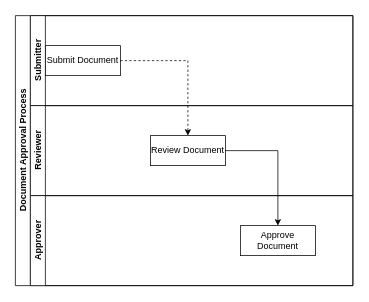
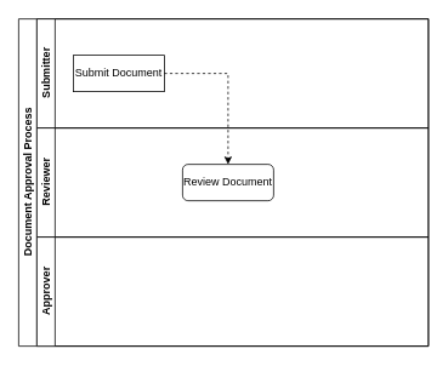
  <mxCell id="0" />
  <mxCell id="1" parent="0" />
  <mxCell id="2" value="Document Approval Process" style="swimlane;html=1;childLayout=stackLayout;resizeParent=1;resizeParentMax=0;horizontal=0;startSize=20;horizontalStack=0;" parent="1" vertex="1"><mxGeometry x="20" y="20" width="450" height="360" as="geometry" /></mxCell>
  <mxCell id="3" value="Submitter" style="swimlane;html=1;startSize=20;horizontal=0;" parent="2" vertex="1"><mxGeometry x="20" width="430" height="120" as="geometry" /></mxCell>
- <mxCell id="4" value="Submit Document" style="rounded=0;whiteSpace=wrap;html=1;fontFamily=Helvetica;fontSize=12;fontColor=#000000;align=center;" parent="3" vertex="1"><mxGeometry x="20" y="40" width="100" height="40" as="geometry" /></mxCell>
+ <mxCell id="4" value="Submit Document" style="rounded=0;whiteSpace=wrap;html=1;fontFamily=Helvetica;fontSize=12;fontColor=#000000;align=center;" parent="3" vertex="1"><mxGeometry x="40" y="40" width="100" height="40" as="geometry" /></mxCell>
  <mxCell id="5" value="Reviewer" style="swimlane;html=1;startSize=20;horizontal=0;" parent="2" vertex="1"><mxGeometry x="20" y="120" width="430" height="120" as="geometry" /></mxCell>
- <mxCell id="6" value="Review Document" style="rounded=0;whiteSpace=wrap;html=1;fontFamily=Helvetica;fontSize=12;fontColor=#000000;align=center;" parent="5" vertex="1"><mxGeometry x="160" y="40" width="100" height="40" as="geometry" /></mxCell>
+ <mxCell id="6" value="Review Document" style="whiteSpace=wrap;html=1;fontFamily=Helvetica;fontSize=12;fontColor=#000000;align=center;rounded=1;" parent="5" vertex="1"><mxGeometry x="160" y="40" width="100" height="40" as="geometry" /></mxCell>
  <mxCell id="7" value="Approver" style="swimlane;html=1;startSize=20;horizontal=0;" parent="2" vertex="1"><mxGeometry x="20" y="240" width="430" height="120" as="geometry" /></mxCell>
- <mxCell id="8" value="Approve Document" style="rounded=0;whiteSpace=wrap;html=1;fontFamily=Helvetica;fontSize=12;fontColor=#000000;align=center;" parent="7" vertex="1"><mxGeometry x="280" y="40" width="100" height="40" as="geometry" /></mxCell>
  <mxCell id="9" style="edgeStyle=orthogonalEdgeStyle;rounded=0;orthogonalLoop=1;jettySize=auto;html=1;endArrow=classic;endFill=1;dashed=1;" parent="2" source="4" target="6" edge="1"><mxGeometry relative="1" as="geometry" /></mxCell>
- <mxCell id="10" style="edgeStyle=orthogonalEdgeStyle;rounded=0;orthogonalLoop=1;jettySize=auto;html=1;endArrow=classic;endFill=1;" parent="2" source="6" target="8" edge="1"><mxGeometry relative="1" as="geometry" /></mxCell>
